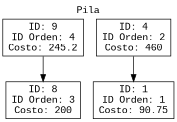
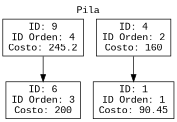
  digraph {
    fontname="Liberation Mono"
    label=Pila
    labelloc=t
    rankdir=TB
    node [fontname="Liberation Mono" shape=record]
    edge [fontname="Liberation Mono"]
    n1 [height=.1 label="ID: 9\nID Orden: 4\nCosto: 245.2"]
-   n2 [height=.1 label="ID: 8\nID Orden: 3\nCosto: 200"]
-   n3 [height=.1 label="ID: 4\nID Orden: 2\nCosto: 460"]
-   n4 [height=.1 label="ID: 1\nID Orden: 1\nCosto: 90.75"]
+   n2 [height=.1 label="ID: 6\nID Orden: 3\nCosto: 200"]
+   n3 [height=.1 label="ID: 4\nID Orden: 2\nCosto: 160"]
+   n4 [height=.1 label="ID: 1\nID Orden: 1\nCosto: 90.45"]
    n1 -> n2
    n3 -> n4
  }
